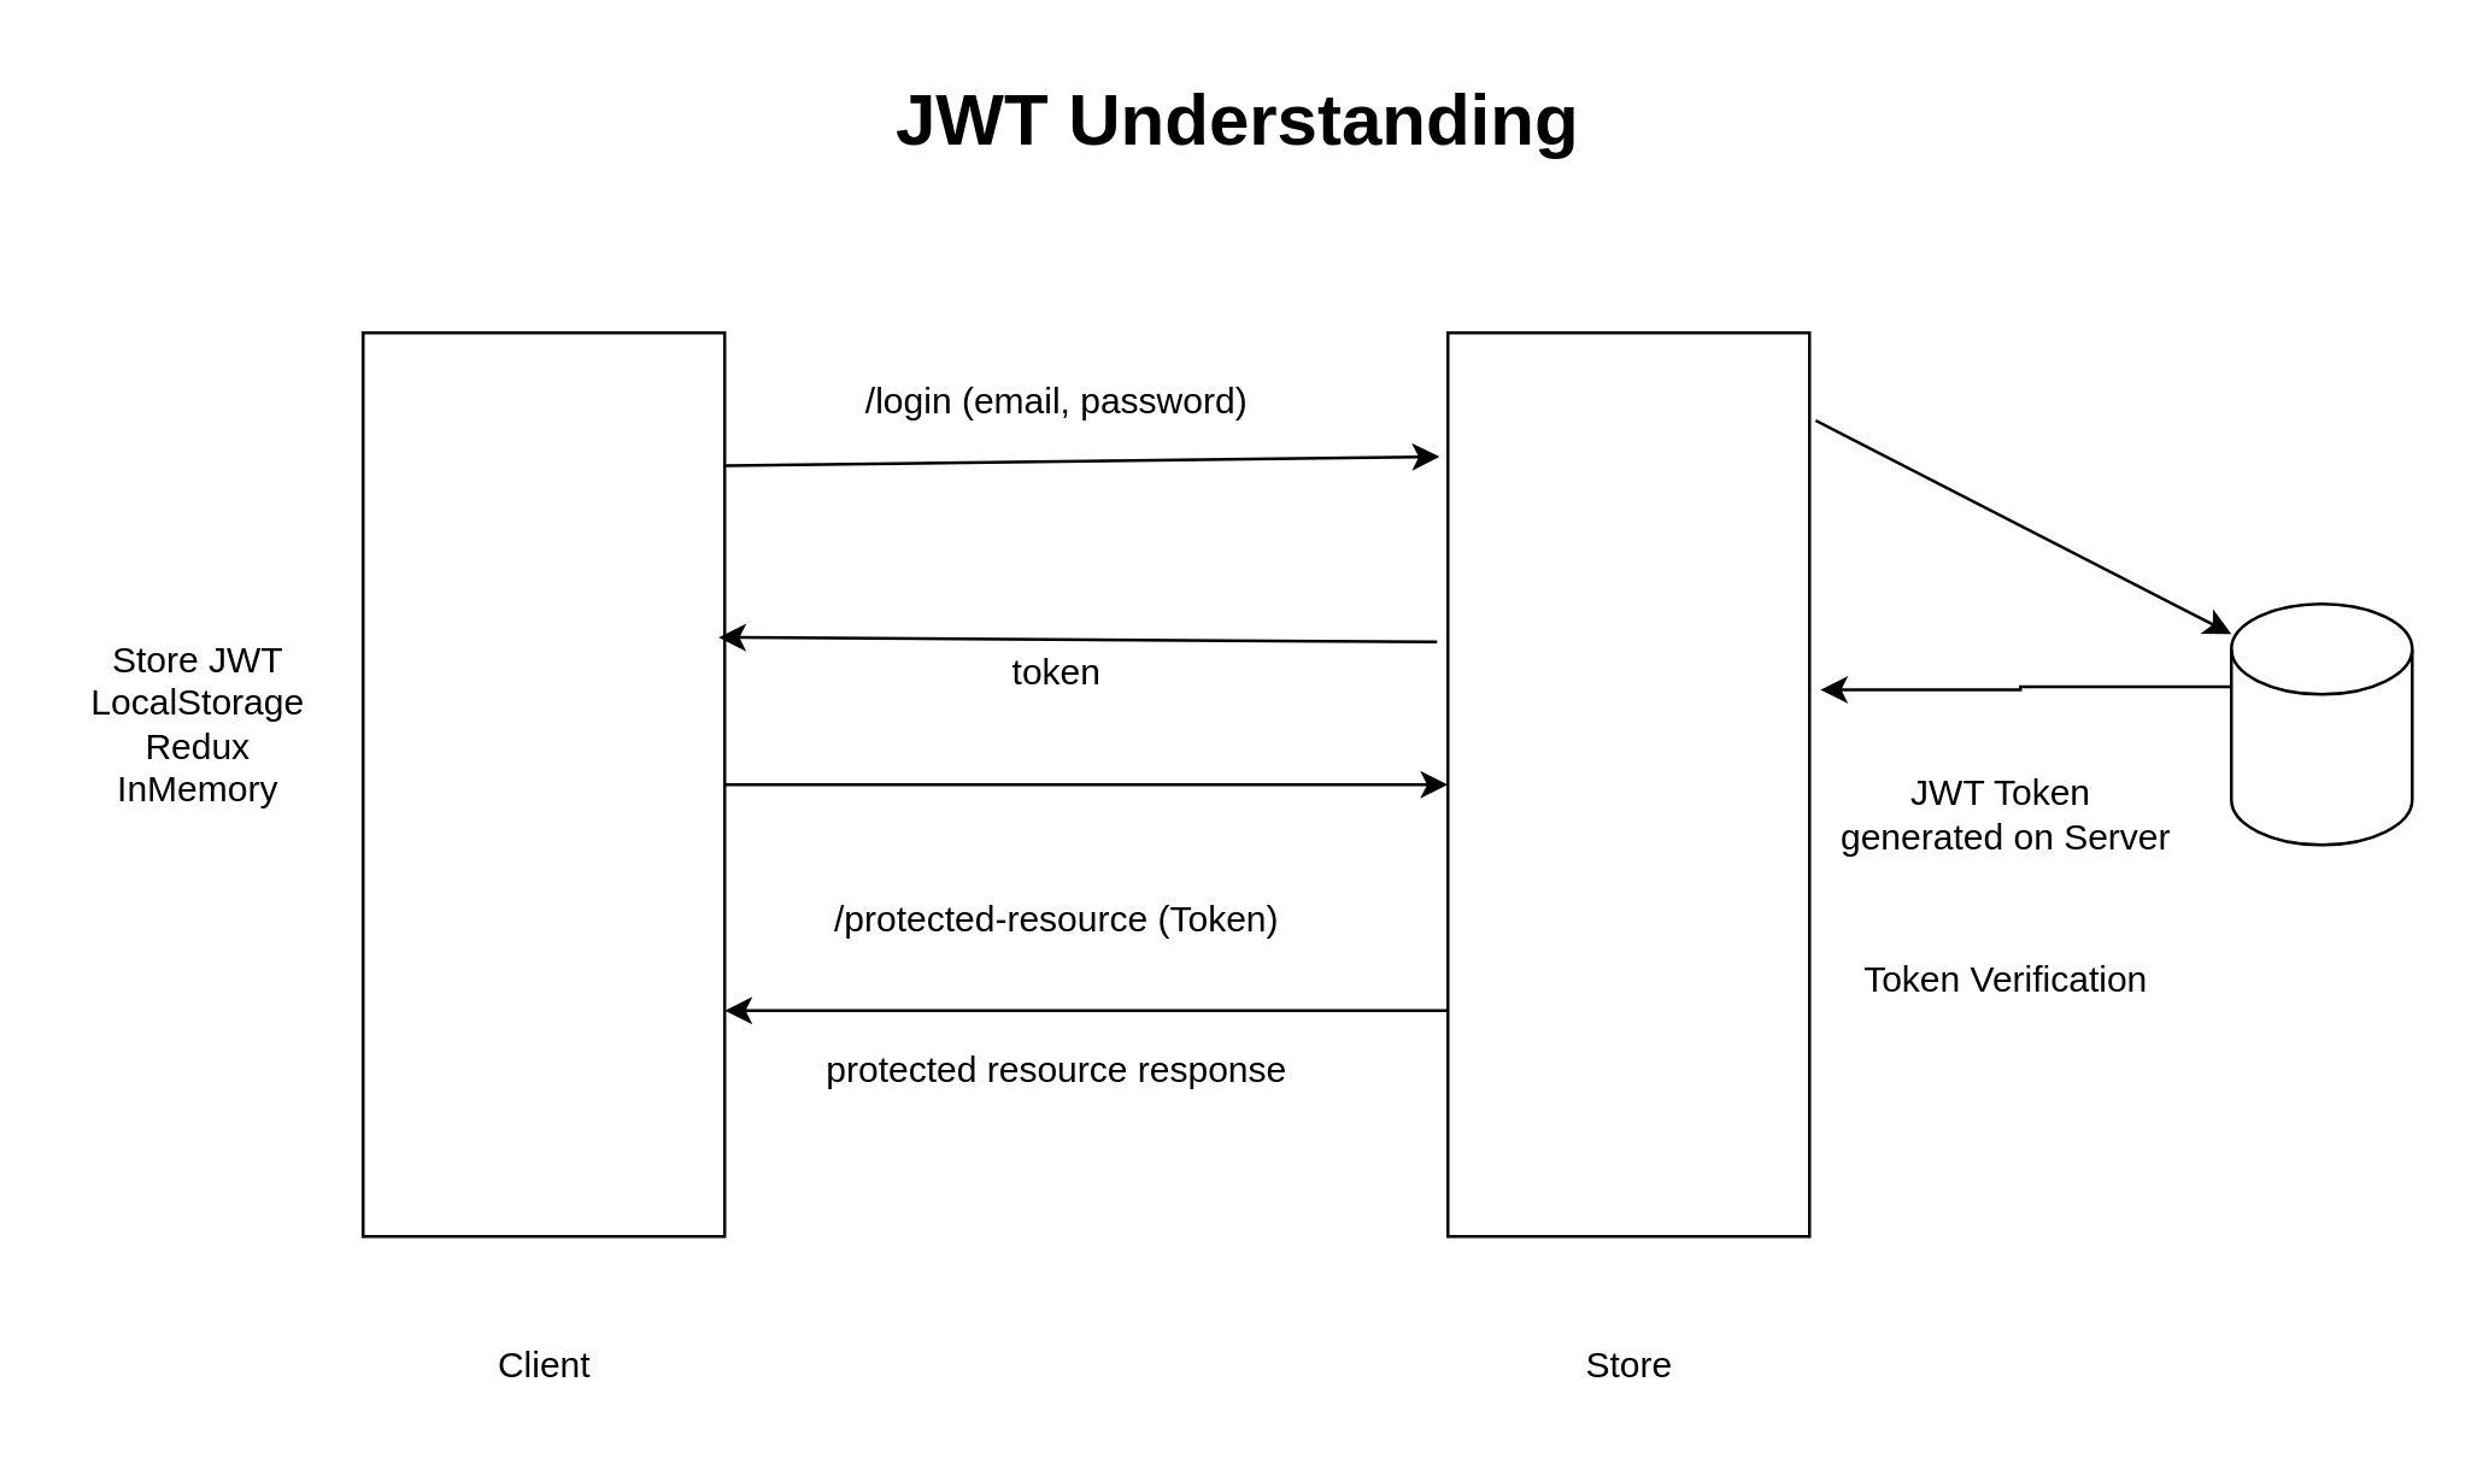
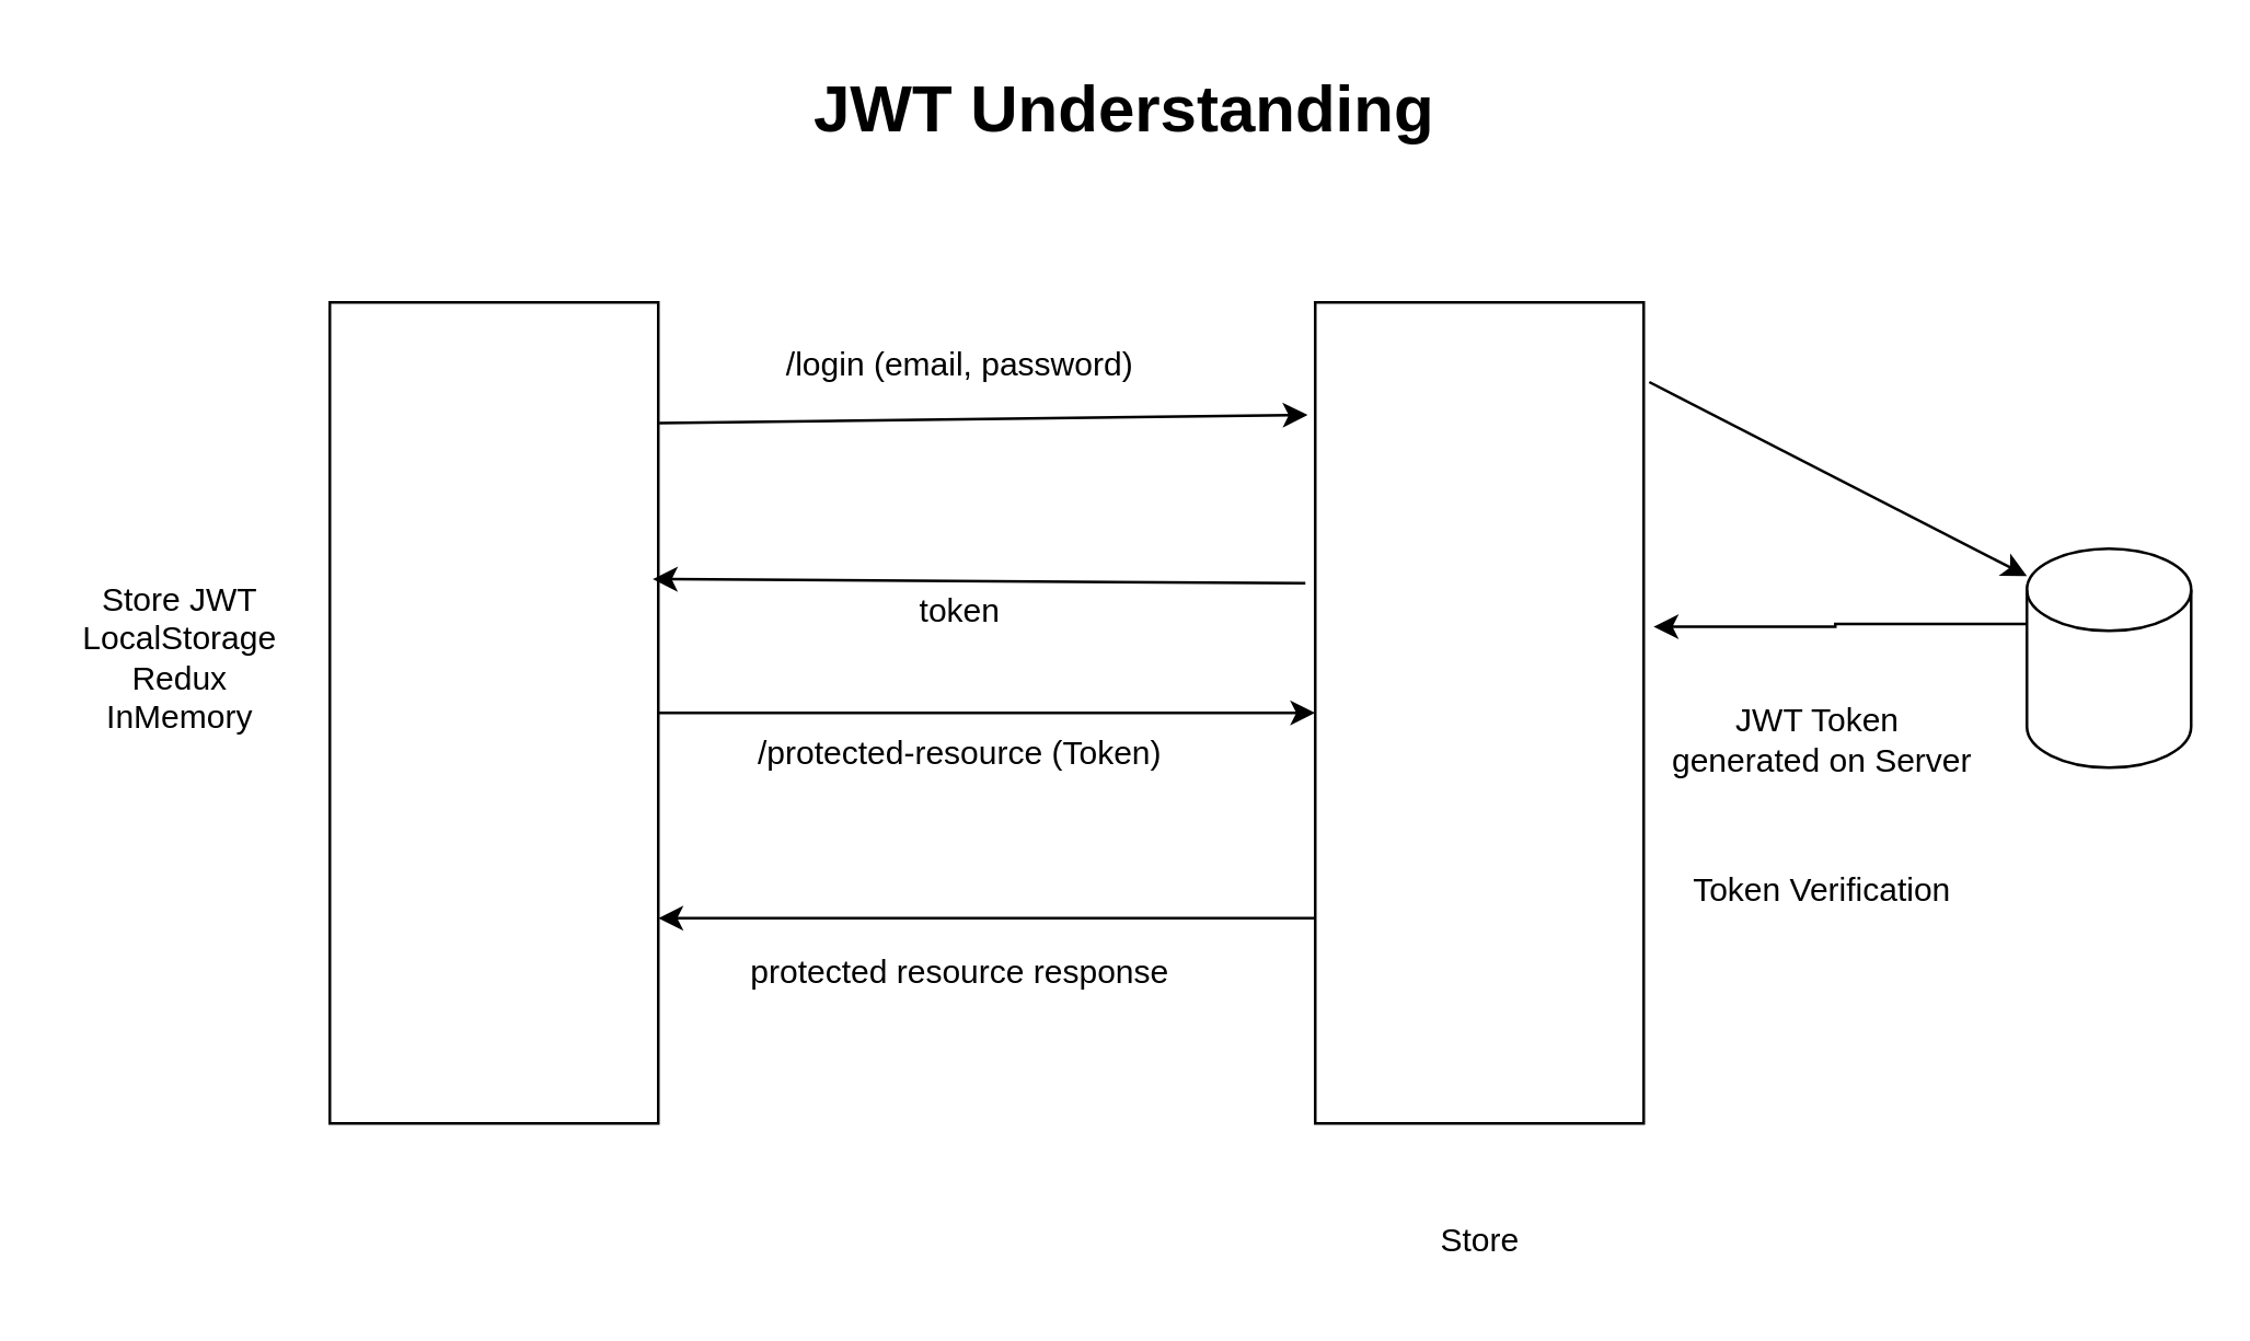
  <mxCell id="0" />
  <mxCell id="1" parent="0" />
  <mxCell id="2" style="edgeStyle=orthogonalEdgeStyle;rounded=0;orthogonalLoop=1;jettySize=auto;html=1;exitX=1;exitY=0.5;exitDx=0;exitDy=0;entryX=0;entryY=0.5;entryDx=0;entryDy=0;" edge="1" parent="1" source="3" target="5"><mxGeometry relative="1" as="geometry" /></mxCell>
  <mxCell id="3" value="" style="rounded=0;whiteSpace=wrap;html=1;" vertex="1" parent="1"><mxGeometry x="120" y="110" width="120" height="300" as="geometry" /></mxCell>
  <mxCell id="4" style="edgeStyle=orthogonalEdgeStyle;rounded=0;orthogonalLoop=1;jettySize=auto;html=1;exitX=0;exitY=0.75;exitDx=0;exitDy=0;entryX=1;entryY=0.75;entryDx=0;entryDy=0;" edge="1" parent="1" source="5" target="3"><mxGeometry relative="1" as="geometry" /></mxCell>
  <mxCell id="5" value="" style="rounded=0;whiteSpace=wrap;html=1;" vertex="1" parent="1"><mxGeometry x="480" y="110" width="120" height="300" as="geometry" /></mxCell>
- <mxCell id="6" value="Client" style="text;html=1;align=center;verticalAlign=middle;resizable=0;points=[];autosize=1;strokeColor=none;fillColor=none;" vertex="1" parent="1"><mxGeometry x="155" y="438" width="50" height="30" as="geometry" /></mxCell>
  <mxCell id="7" value="Store" style="text;html=1;align=center;verticalAlign=middle;resizable=0;points=[];autosize=1;strokeColor=none;fillColor=none;" vertex="1" parent="1"><mxGeometry x="510" y="438" width="60" height="30" as="geometry" /></mxCell>
  <mxCell id="8" value="" style="endArrow=classic;html=1;rounded=0;exitX=1.003;exitY=0.147;exitDx=0;exitDy=0;exitPerimeter=0;entryX=-0.023;entryY=0.137;entryDx=0;entryDy=0;entryPerimeter=0;" edge="1" parent="1" source="3" target="5"><mxGeometry width="50" height="50" relative="1" as="geometry"><mxPoint x="400" y="310" as="sourcePoint" /><mxPoint x="450" y="260" as="targetPoint" /></mxGeometry></mxCell>
  <mxCell id="9" value="/login (email, password)" style="text;html=1;align=center;verticalAlign=middle;resizable=0;points=[];autosize=1;strokeColor=none;fillColor=none;" vertex="1" parent="1"><mxGeometry x="275" y="118" width="150" height="30" as="geometry" /></mxCell>
  <mxCell id="10" value="" style="shape=cylinder3;whiteSpace=wrap;html=1;boundedLbl=1;backgroundOutline=1;size=15;" vertex="1" parent="1"><mxGeometry x="740" y="200" width="60" height="80" as="geometry" /></mxCell>
  <mxCell id="11" value="" style="endArrow=classic;html=1;rounded=0;exitX=1.017;exitY=0.097;exitDx=0;exitDy=0;exitPerimeter=0;entryX=0;entryY=0.125;entryDx=0;entryDy=0;entryPerimeter=0;" edge="1" parent="1" source="5" target="10"><mxGeometry width="50" height="50" relative="1" as="geometry"><mxPoint x="510" y="310" as="sourcePoint" /><mxPoint x="560" y="260" as="targetPoint" /></mxGeometry></mxCell>
  <mxCell id="12" style="edgeStyle=orthogonalEdgeStyle;rounded=0;orthogonalLoop=1;jettySize=auto;html=1;exitX=0;exitY=0;exitDx=0;exitDy=27.5;exitPerimeter=0;entryX=1.03;entryY=0.395;entryDx=0;entryDy=0;entryPerimeter=0;" edge="1" parent="1" source="10" target="5"><mxGeometry relative="1" as="geometry" /></mxCell>
  <mxCell id="13" value="JWT Token&amp;nbsp;&lt;div&gt;generated on Server&lt;/div&gt;" style="text;html=1;align=center;verticalAlign=middle;resizable=0;points=[];autosize=1;strokeColor=none;fillColor=none;" vertex="1" parent="1"><mxGeometry x="600" y="250" width="130" height="40" as="geometry" /></mxCell>
  <mxCell id="14" value="" style="endArrow=classic;html=1;rounded=0;entryX=0.983;entryY=0.337;entryDx=0;entryDy=0;entryPerimeter=0;exitX=-0.03;exitY=0.342;exitDx=0;exitDy=0;exitPerimeter=0;" edge="1" parent="1" source="5" target="3"><mxGeometry width="50" height="50" relative="1" as="geometry"><mxPoint x="510" y="310" as="sourcePoint" /><mxPoint x="560" y="260" as="targetPoint" /></mxGeometry></mxCell>
  <mxCell id="15" value="token" style="text;html=1;align=center;verticalAlign=middle;resizable=0;points=[];autosize=1;strokeColor=none;fillColor=none;" vertex="1" parent="1"><mxGeometry x="325" y="208" width="50" height="30" as="geometry" /></mxCell>
  <mxCell id="16" value="Store JWT&lt;div&gt;LocalStorage&lt;/div&gt;&lt;div&gt;Redux&lt;/div&gt;&lt;div&gt;InMemory&lt;/div&gt;" style="text;html=1;align=center;verticalAlign=middle;resizable=0;points=[];autosize=1;strokeColor=none;fillColor=none;" vertex="1" parent="1"><mxGeometry x="20" y="205" width="90" height="70" as="geometry" /></mxCell>
- <mxCell id="17" value="/protected-resource (Token)" style="text;html=1;align=center;verticalAlign=middle;resizable=0;points=[];autosize=1;strokeColor=none;fillColor=none;" vertex="1" parent="1"><mxGeometry x="265" y="290" width="170" height="30" as="geometry" /></mxCell>
+ <mxCell id="17" value="/protected-resource (Token)" style="text;html=1;align=center;verticalAlign=middle;resizable=0;points=[];autosize=1;strokeColor=none;fillColor=none;" vertex="1" parent="1"><mxGeometry x="265" y="260" width="170" height="30" as="geometry" /></mxCell>
  <mxCell id="18" value="Token Verification" style="text;html=1;align=center;verticalAlign=middle;resizable=0;points=[];autosize=1;strokeColor=none;fillColor=none;" vertex="1" parent="1"><mxGeometry x="605" y="310" width="120" height="30" as="geometry" /></mxCell>
  <mxCell id="19" value="protected resource response" style="text;html=1;align=center;verticalAlign=middle;resizable=0;points=[];autosize=1;strokeColor=none;fillColor=none;" vertex="1" parent="1"><mxGeometry x="260" y="340" width="180" height="30" as="geometry" /></mxCell>
  <mxCell id="20" value="JWT Understanding" style="text;strokeColor=none;fillColor=none;html=1;fontSize=24;fontStyle=1;verticalAlign=middle;align=center;" vertex="1" parent="1"><mxGeometry x="360" y="20" width="100" height="40" as="geometry" /></mxCell>
